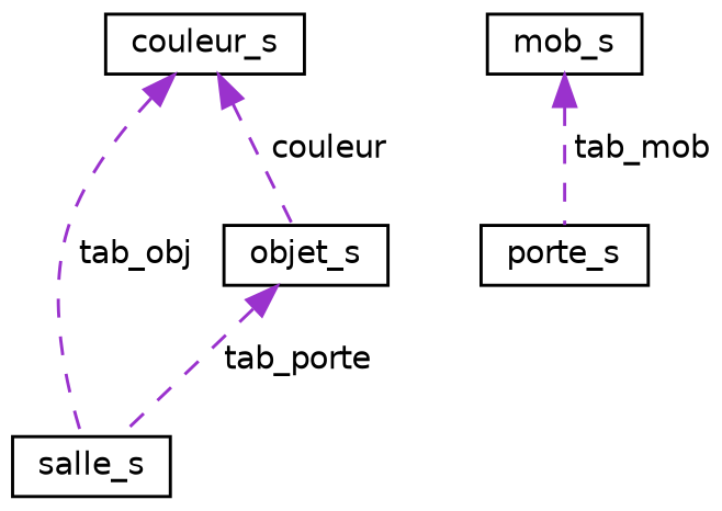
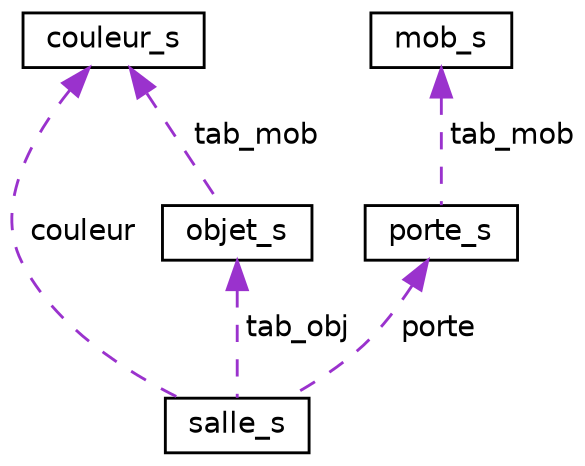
  digraph {
    node [color=black fillcolor=white fontname=Helvetica fontsize=10 shape=record style=filled]
    edge [color=darkorchid3 dir=back fontname=Helvetica fontsize=10 labelfontname=Helvetica labelfontsize=10 style=dashed]
    n1 [height=0.2 label=salle_s width=0.4]
    n2 [height=0.2 label=couleur_s width=0.4]
    n3 [height=0.2 label=objet_s width=0.4]
    n4 [height=0.2 label=porte_s width=0.4]
    n5 [height=0.2 label=mob_s width=0.4]
-   n2 -> n1 [label=" tab_obj"]
-   n2 -> n3 [label=" couleur"]
-   n3 -> n1 [label=" tab_porte"]
+   n2 -> n1 [label=" couleur"]
+   n2 -> n3 [label=" tab_mob"]
+   n3 -> n1 [label=" tab_obj"]
+   n4 -> n1 [label=" porte"]
    n5 -> n4 [label=" tab_mob"]
  }
